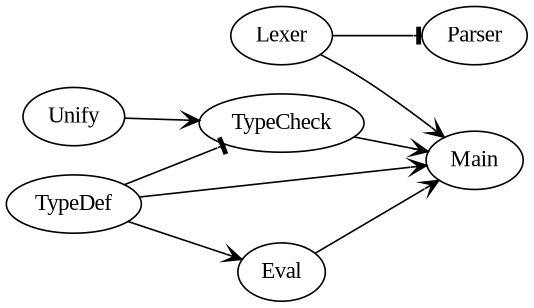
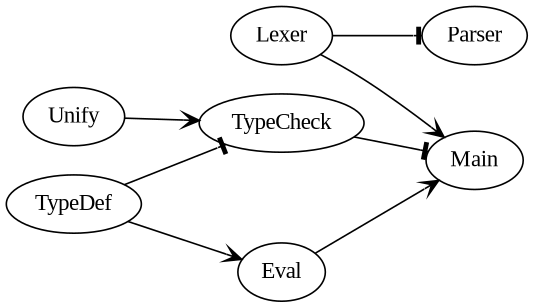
  digraph {
    fontname="Liberation Serif"
    rankdir=LR
    node [fontname="Liberation Serif"]
    edge [arrowhead=vee fontname="Liberation Serif"]
    Lexer
    Parser
    Main
    Unify
    TypeCheck
    TypeDef
    Eval
    Lexer -> Parser [arrowhead=tee]
    Lexer -> Main
    Unify -> TypeCheck
-   TypeCheck -> Main
-   TypeDef -> Main
+   TypeCheck -> Main [arrowhead=tee]
    TypeDef -> TypeCheck [arrowhead=tee]
    TypeDef -> Eval
    Eval -> Main
  }
